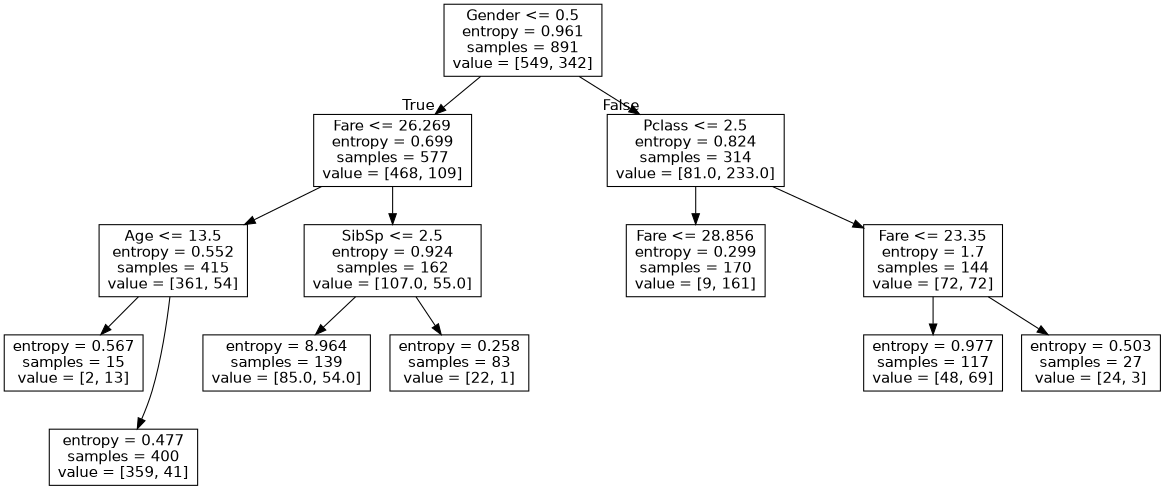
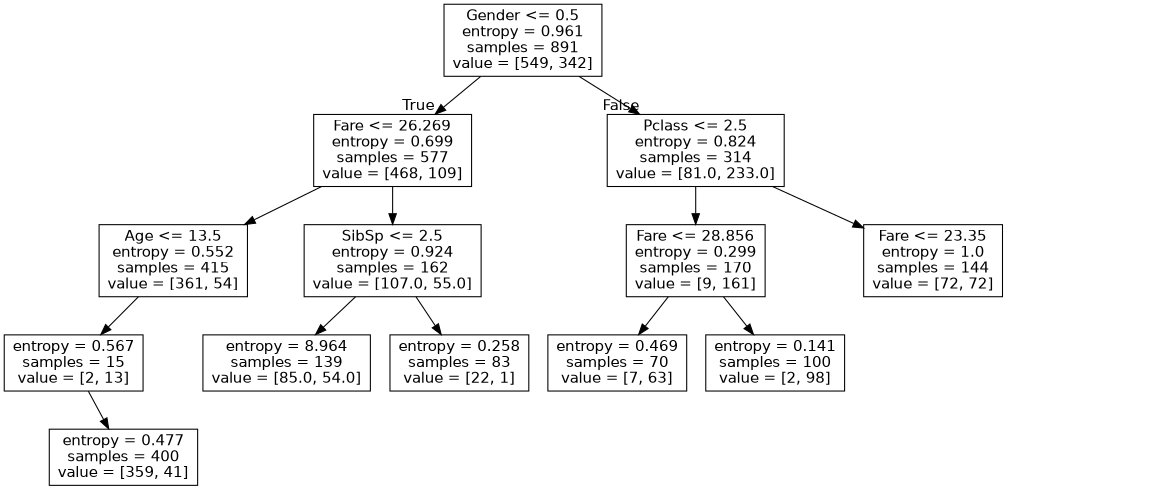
  digraph {
    node [fontname=helvetica shape=box]
    edge [fontname=helvetica]
    n1 [label="Gender <= 0.5\nentropy = 0.961\nsamples = 891\nvalue = [549, 342]"]
    n2 [label="Fare <= 26.269\nentropy = 0.699\nsamples = 577\nvalue = [468, 109]"]
    n3 [label="Pclass <= 2.5\nentropy = 0.824\nsamples = 314\nvalue = [81.0, 233.0]"]
    n4 [label="Age <= 13.5\nentropy = 0.552\nsamples = 415\nvalue = [361, 54]"]
    n5 [label="SibSp <= 2.5\nentropy = 0.924\nsamples = 162\nvalue = [107.0, 55.0]"]
    n6 [label="Fare <= 28.856\nentropy = 0.299\nsamples = 170\nvalue = [9, 161]"]
-   n7 [label="Fare <= 23.35\nentropy = 1.7\nsamples = 144\nvalue = [72, 72]"]
+   n7 [label="Fare <= 23.35\nentropy = 1.0\nsamples = 144\nvalue = [72, 72]"]
    n8 [label="entropy = 0.567\nsamples = 15\nvalue = [2, 13]"]
    n9 [label="entropy = 0.477\nsamples = 400\nvalue = [359, 41]"]
    n10 [label="entropy = 8.964\nsamples = 139\nvalue = [85.0, 54.0]"]
    n11 [label="entropy = 0.258\nsamples = 83\nvalue = [22, 1]"]
-   n14 [label="entropy = 0.977\nsamples = 117\nvalue = [48, 69]"]
-   n15 [label="entropy = 0.503\nsamples = 27\nvalue = [24, 3]"]
+   n12 [label="entropy = 0.469\nsamples = 70\nvalue = [7, 63]"]
+   n13 [label="entropy = 0.141\nsamples = 100\nvalue = [2, 98]"]
    n1 -> n2 [headlabel=True labelangle=45 labeldistance=2.5]
    n1 -> n3 [headlabel=False labelangle=-45 labeldistance=2.5]
    n2 -> n4
    n2 -> n5
    n3 -> n6
    n3 -> n7
    n4 -> n8
-   n4 -> n9
+   n8 -> n9
    n5 -> n10
    n5 -> n11
-   n7 -> n14
-   n7 -> n15
+   n6 -> n12
+   n6 -> n13
  }
